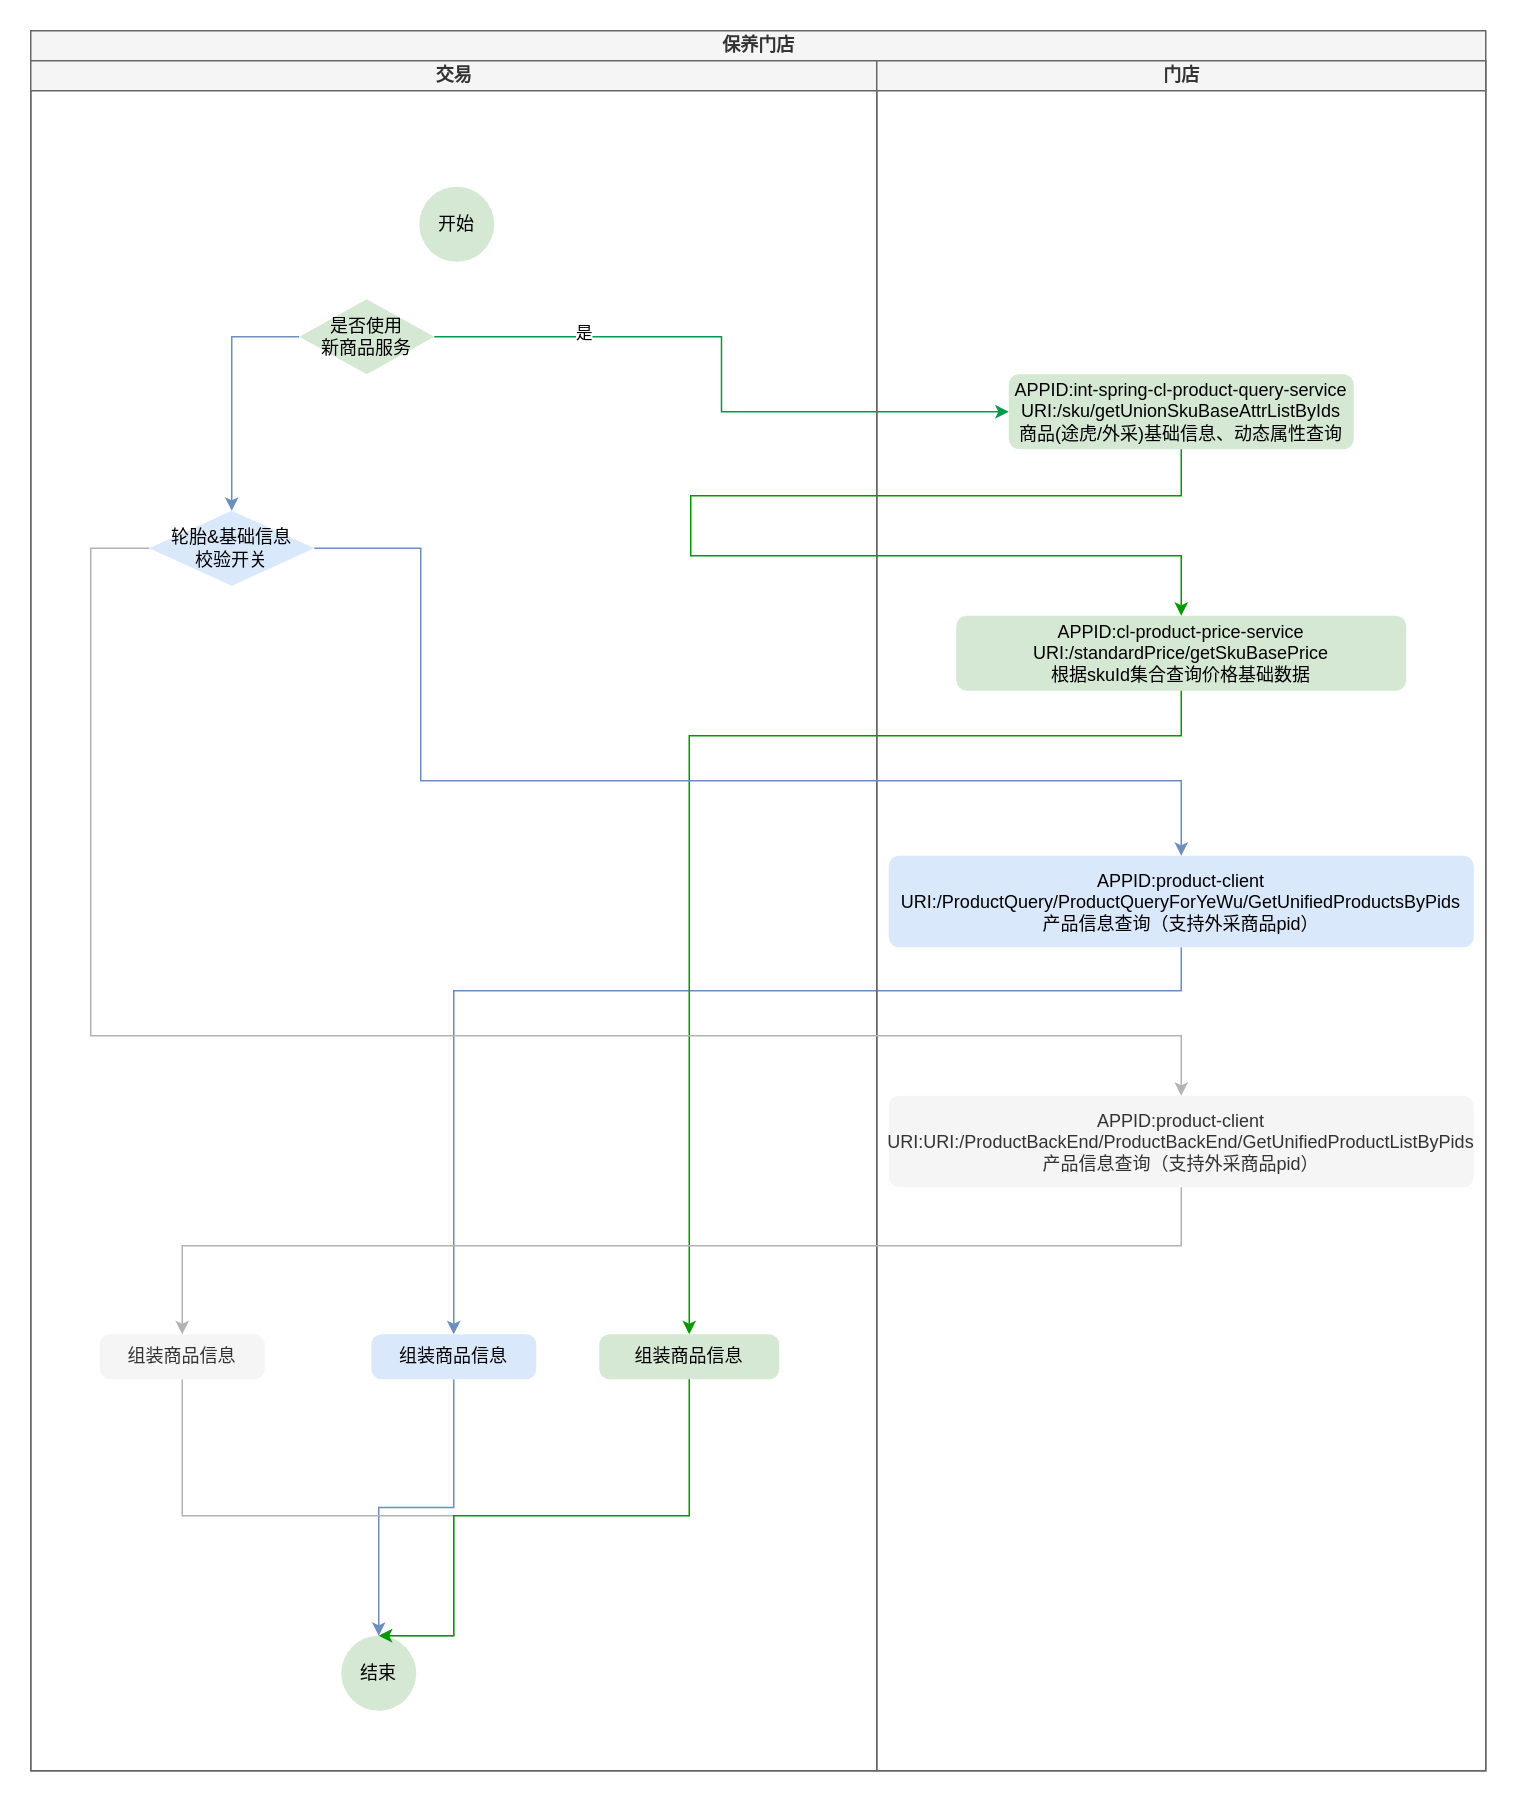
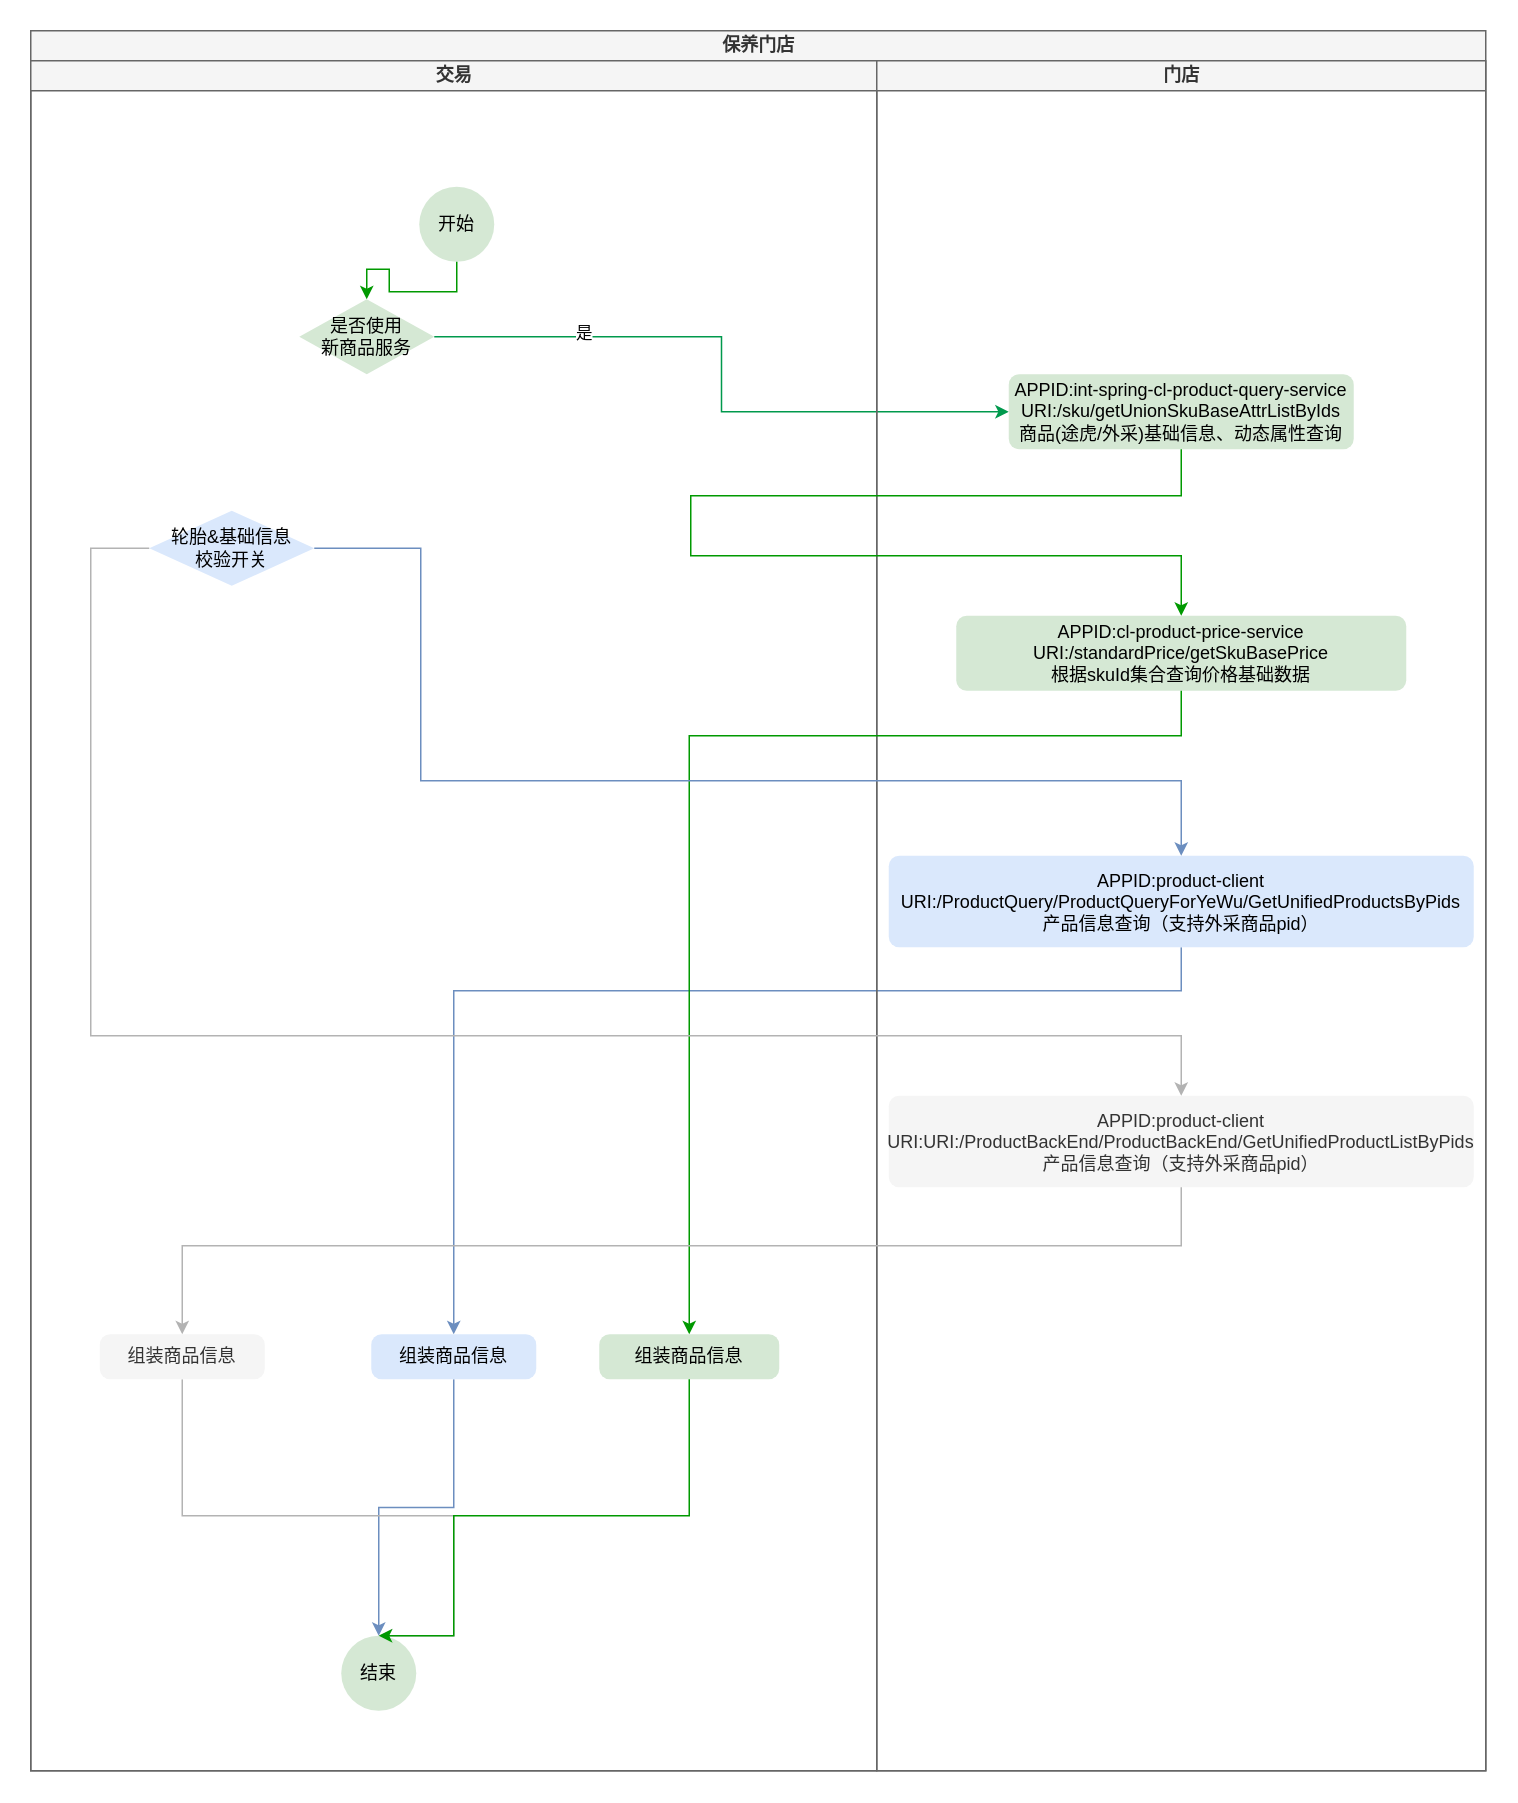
  <mxCell id="0" />
  <mxCell id="1" parent="0" />
  <mxCell id="2" value="保养门店" style="swimlane;childLayout=stackLayout;resizeParent=1;resizeParentMax=0;startSize=20;html=1;strokeColor=#666666;fillColor=#f5f5f5;fontColor=#333333;" vertex="1" parent="1"><mxGeometry x="20" y="20" width="970" height="1160" as="geometry" /></mxCell>
  <mxCell id="3" style="edgeStyle=orthogonalEdgeStyle;rounded=0;orthogonalLoop=1;jettySize=auto;html=1;exitX=1;exitY=0.5;exitDx=0;exitDy=0;exitPerimeter=0;strokeColor=#00994D;" edge="1" parent="2" source="9" target="20"><mxGeometry relative="1" as="geometry" /></mxCell>
  <mxCell id="4" value="是" style="edgeLabel;html=1;align=center;verticalAlign=middle;resizable=0;points=[];" vertex="1" connectable="0" parent="3"><mxGeometry x="-0.545" y="3" relative="1" as="geometry"><mxPoint as="offset" /></mxGeometry></mxCell>
  <mxCell id="5" style="edgeStyle=orthogonalEdgeStyle;rounded=0;orthogonalLoop=1;jettySize=auto;html=1;exitX=0.5;exitY=1;exitDx=0;exitDy=0;strokeColor=#6C8EBF;entryX=0.5;entryY=0;entryDx=0;entryDy=0;" edge="1" parent="2" source="21" target="12"><mxGeometry relative="1" as="geometry"><mxPoint x="80" y="730" as="targetPoint" /><Array as="points"><mxPoint x="767" y="640" /><mxPoint x="282" y="640" /></Array></mxGeometry></mxCell>
  <mxCell id="6" value="交易" style="swimlane;startSize=20;html=1;fillColor=#f5f5f5;fontColor=#333333;strokeColor=#666666;" vertex="1" parent="2"><mxGeometry y="20" width="564" height="1140" as="geometry" /></mxCell>
  <mxCell id="7" value="开始" style="strokeWidth=1;html=1;shape=mxgraph.flowchart.start_2;whiteSpace=wrap;fillColor=#d5e8d4;strokeColor=none;" vertex="1" parent="6"><mxGeometry x="259" y="84" width="50" height="50" as="geometry" /></mxCell>
- <mxCell id="8" style="edgeStyle=orthogonalEdgeStyle;rounded=0;orthogonalLoop=1;jettySize=auto;html=1;exitX=0;exitY=0.5;exitDx=0;exitDy=0;exitPerimeter=0;strokeColor=#6C8EBF;" edge="1" parent="6" source="9" target="14"><mxGeometry relative="1" as="geometry" /></mxCell>
  <mxCell id="9" value="是否使用&lt;br&gt;新商品服务" style="strokeWidth=1;html=1;shape=mxgraph.flowchart.decision;whiteSpace=wrap;fillColor=#d5e8d4;strokeColor=none;" vertex="1" parent="6"><mxGeometry x="179" y="159" width="90" height="50" as="geometry" /></mxCell>
  <mxCell id="10" value="组装商品信息" style="rounded=1;whiteSpace=wrap;html=1;absoluteArcSize=1;arcSize=14;strokeWidth=1;align=center;strokeColor=none;fillColor=#d5e8d4;" vertex="1" parent="6"><mxGeometry x="379" y="849" width="120" height="30" as="geometry" /></mxCell>
  <mxCell id="11" style="edgeStyle=orthogonalEdgeStyle;rounded=0;orthogonalLoop=1;jettySize=auto;html=1;entryX=0.5;entryY=0;entryDx=0;entryDy=0;entryPerimeter=0;strokeColor=#6C8EBF;" edge="1" parent="6" source="12" target="17"><mxGeometry relative="1" as="geometry" /></mxCell>
  <mxCell id="12" value="组装商品信息" style="rounded=1;whiteSpace=wrap;html=1;absoluteArcSize=1;arcSize=14;strokeWidth=1;align=center;strokeColor=none;fillColor=#dae8fc;" vertex="1" parent="6"><mxGeometry x="227" y="849" width="110" height="30" as="geometry" /></mxCell>
+ <mxCell id="13" style="edgeStyle=orthogonalEdgeStyle;rounded=0;orthogonalLoop=1;jettySize=auto;html=1;entryX=0.5;entryY=0;entryDx=0;entryDy=0;entryPerimeter=0;strokeColor=#009900;exitX=0.5;exitY=1;exitDx=0;exitDy=0;exitPerimeter=0;" edge="1" parent="6" source="7" target="9"><mxGeometry relative="1" as="geometry"><mxPoint x="274" y="250" as="sourcePoint" /></mxGeometry></mxCell>
  <mxCell id="14" value="轮胎&amp;amp;基础信息&lt;br&gt;校验开关" style="strokeWidth=1;html=1;shape=mxgraph.flowchart.decision;whiteSpace=wrap;fillColor=#dae8fc;strokeColor=none;" vertex="1" parent="6"><mxGeometry x="79" y="300" width="110" height="50" as="geometry" /></mxCell>
  <mxCell id="15" style="edgeStyle=orthogonalEdgeStyle;rounded=0;orthogonalLoop=1;jettySize=auto;html=1;entryX=0.5;entryY=0;entryDx=0;entryDy=0;entryPerimeter=0;strokeColor=#B3B3B3;" edge="1" parent="6" source="16" target="17"><mxGeometry relative="1" as="geometry"><mxPoint x="240" y="1010" as="targetPoint" /><Array as="points"><mxPoint x="101" y="970" /><mxPoint x="282" y="970" /></Array></mxGeometry></mxCell>
  <mxCell id="16" value="组装商品信息" style="rounded=1;whiteSpace=wrap;html=1;absoluteArcSize=1;arcSize=14;strokeWidth=1;align=center;strokeColor=none;fillColor=#f5f5f5;fontColor=#333333;" vertex="1" parent="6"><mxGeometry x="46" y="849" width="110" height="30" as="geometry" /></mxCell>
  <mxCell id="17" value="结束" style="strokeWidth=1;html=1;shape=mxgraph.flowchart.start_2;whiteSpace=wrap;fillColor=#d5e8d4;strokeColor=none;" vertex="1" parent="6"><mxGeometry x="207" y="1050" width="50" height="50" as="geometry" /></mxCell>
  <mxCell id="18" style="edgeStyle=orthogonalEdgeStyle;rounded=0;orthogonalLoop=1;jettySize=auto;html=1;entryX=0.5;entryY=0;entryDx=0;entryDy=0;entryPerimeter=0;strokeColor=#009900;" edge="1" parent="6" source="10" target="17"><mxGeometry relative="1" as="geometry"><Array as="points"><mxPoint x="439" y="970" /><mxPoint x="282" y="970" /></Array></mxGeometry></mxCell>
  <mxCell id="19" value="门店" style="swimlane;startSize=20;html=1;fillColor=#f5f5f5;fontColor=#333333;strokeColor=#666666;" vertex="1" parent="2"><mxGeometry x="564" y="20" width="406" height="1140" as="geometry" /></mxCell>
  <mxCell id="20" value="&lt;div&gt;&lt;div&gt;APPID:int-spring-cl-product-query-service&lt;/div&gt;&lt;div&gt;URI:/sku/getUnionSkuBaseAttrListByIds&lt;/div&gt;&lt;/div&gt;&lt;div&gt;商品(途虎/外采)基础信息、动态属性查询&lt;br&gt;&lt;/div&gt;" style="rounded=1;whiteSpace=wrap;html=1;absoluteArcSize=1;arcSize=14;strokeWidth=1;strokeColor=none;fillColor=#d5e8d4;" vertex="1" parent="19"><mxGeometry x="88" y="209" width="230" height="50" as="geometry" /></mxCell>
  <mxCell id="21" value="&lt;div&gt;&lt;div&gt;APPID:product-client&lt;/div&gt;&lt;div&gt;URI:/ProductQuery/ProductQueryForYeWu/GetUnifiedProductsByPids&lt;/div&gt;&lt;div&gt;产品信息查询（支持外采商品pid）&lt;/div&gt;&lt;/div&gt;" style="rounded=1;whiteSpace=wrap;html=1;absoluteArcSize=1;arcSize=14;strokeWidth=1;strokeColor=none;fillColor=#dae8fc;" vertex="1" parent="19"><mxGeometry x="8" y="530" width="390" height="61" as="geometry" /></mxCell>
  <mxCell id="22" value="&lt;div&gt;&lt;div&gt;APPID:cl-product-price-service&lt;/div&gt;&lt;div&gt;URI:/standardPrice/getSkuBasePrice&lt;/div&gt;&lt;/div&gt;&lt;div&gt;根据skuId集合查询价格基础数据&lt;br&gt;&lt;/div&gt;" style="rounded=1;whiteSpace=wrap;html=1;absoluteArcSize=1;arcSize=14;strokeWidth=1;strokeColor=none;fillColor=#d5e8d4;" vertex="1" parent="19"><mxGeometry x="53" y="370" width="300" height="50" as="geometry" /></mxCell>
  <mxCell id="23" style="edgeStyle=orthogonalEdgeStyle;rounded=0;orthogonalLoop=1;jettySize=auto;html=1;exitX=0.5;exitY=1;exitDx=0;exitDy=0;strokeColor=#009900;entryX=0.5;entryY=0;entryDx=0;entryDy=0;" edge="1" parent="19" source="20" target="22"><mxGeometry relative="1" as="geometry"><mxPoint x="-154" y="330" as="targetPoint" /><Array as="points"><mxPoint x="203" y="290" /><mxPoint x="-124" y="290" /><mxPoint x="-124" y="330" /><mxPoint x="203" y="330" /></Array></mxGeometry></mxCell>
  <mxCell id="24" value="&lt;div&gt;&lt;div&gt;APPID:product-client&lt;/div&gt;&lt;div&gt;URI:URI:/ProductBackEnd/ProductBackEnd/GetUnifiedProductListByPids&lt;/div&gt;&lt;div&gt;产品信息查询（支持外采商品pid）&lt;/div&gt;&lt;/div&gt;" style="rounded=1;whiteSpace=wrap;html=1;absoluteArcSize=1;arcSize=14;strokeWidth=1;strokeColor=none;fillColor=#f5f5f5;fontColor=#333333;" vertex="1" parent="19"><mxGeometry x="8" y="690" width="390" height="61" as="geometry" /></mxCell>
  <mxCell id="25" style="edgeStyle=orthogonalEdgeStyle;rounded=0;orthogonalLoop=1;jettySize=auto;html=1;strokeColor=#009900;entryX=0.5;entryY=0;entryDx=0;entryDy=0;exitX=0.5;exitY=1;exitDx=0;exitDy=0;" edge="1" parent="2" source="22" target="10"><mxGeometry relative="1" as="geometry"><mxPoint x="410" y="510" as="targetPoint" /><Array as="points"><mxPoint x="767" y="470" /><mxPoint x="439" y="470" /></Array></mxGeometry></mxCell>
  <mxCell id="26" style="edgeStyle=orthogonalEdgeStyle;rounded=0;orthogonalLoop=1;jettySize=auto;html=1;exitX=1;exitY=0.5;exitDx=0;exitDy=0;exitPerimeter=0;entryX=0.5;entryY=0;entryDx=0;entryDy=0;strokeColor=#6C8EBF;" edge="1" parent="2" source="14" target="21"><mxGeometry relative="1" as="geometry"><Array as="points"><mxPoint x="260" y="345" /><mxPoint x="260" y="500" /><mxPoint x="767" y="500" /></Array></mxGeometry></mxCell>
  <mxCell id="27" style="edgeStyle=orthogonalEdgeStyle;rounded=0;orthogonalLoop=1;jettySize=auto;html=1;exitX=0;exitY=0.5;exitDx=0;exitDy=0;exitPerimeter=0;strokeColor=#B3B3B3;" edge="1" parent="2" source="14" target="24"><mxGeometry relative="1" as="geometry"><Array as="points"><mxPoint x="40" y="345" /><mxPoint x="40" y="670" /><mxPoint x="767" y="670" /></Array></mxGeometry></mxCell>
  <mxCell id="28" style="edgeStyle=orthogonalEdgeStyle;rounded=0;orthogonalLoop=1;jettySize=auto;html=1;entryX=0.5;entryY=0;entryDx=0;entryDy=0;strokeColor=#B3B3B3;" edge="1" parent="2" source="24" target="16"><mxGeometry relative="1" as="geometry"><Array as="points"><mxPoint x="767" y="810" /><mxPoint x="101" y="810" /></Array></mxGeometry></mxCell>
